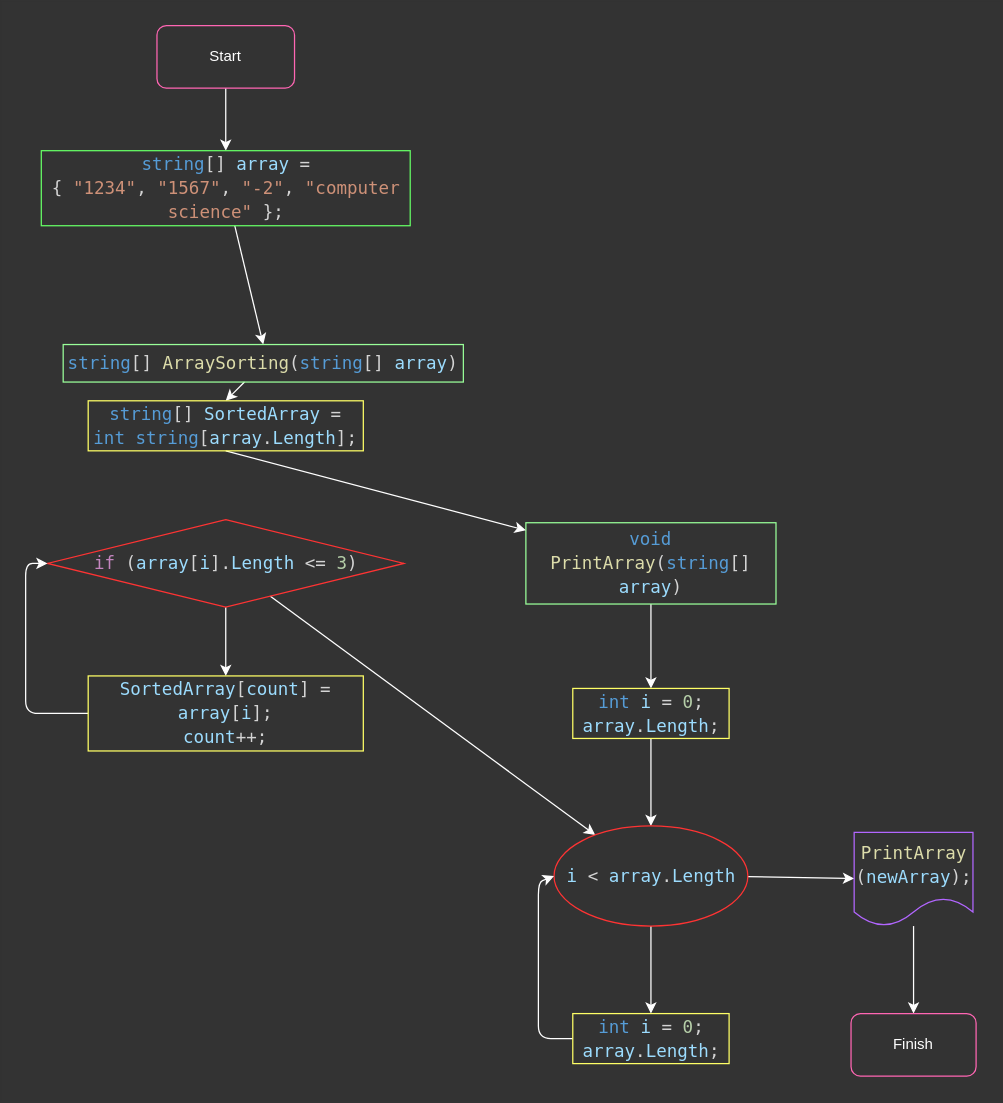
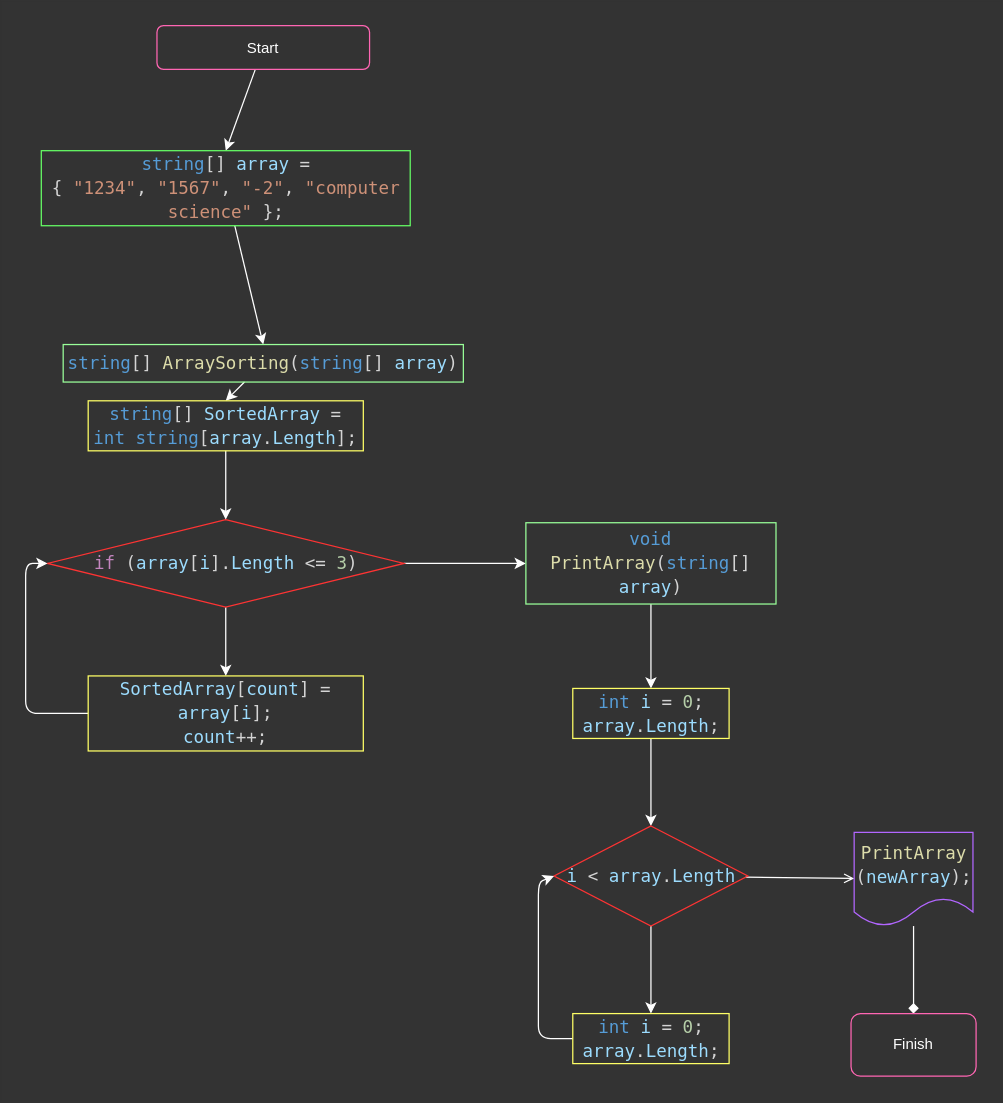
  <mxCell id="0" />
  <mxCell id="1" parent="0" />
  <mxCell id="2" style="edgeStyle=none;html=1;entryX=0.5;entryY=0;entryDx=0;entryDy=0;fontColor=#000000;labelBackgroundColor=none;shadow=0;fillColor=none;strokeColor=#FFFFFF;" edge="1" parent="1" source="3" target="5"><mxGeometry relative="1" as="geometry" /></mxCell>
- <mxCell id="3" value="&lt;font color=&quot;#ffffff&quot;&gt;Start&lt;/font&gt;" style="rounded=1;whiteSpace=wrap;html=1;labelBackgroundColor=none;shadow=0;fillColor=none;strokeColor=#FF66B3;" vertex="1" parent="1"><mxGeometry x="125" y="20" width="110" height="50" as="geometry" /></mxCell>
+ <mxCell id="3" value="&lt;font color=&quot;#ffffff&quot;&gt;Start&lt;/font&gt;" style="rounded=1;whiteSpace=wrap;html=1;labelBackgroundColor=none;shadow=0;fillColor=none;strokeColor=#FF66B3;" vertex="1" parent="1"><mxGeometry x="125" y="20" width="170" height="35" as="geometry" /></mxCell>
  <mxCell id="4" style="edgeStyle=none;html=1;entryX=0.5;entryY=0;entryDx=0;entryDy=0;fontColor=#FFFFFF;labelBackgroundColor=none;shadow=0;fillColor=none;strokeColor=#FFFFFF;" edge="1" parent="1" source="5" target="7"><mxGeometry relative="1" as="geometry" /></mxCell>
  <mxCell id="5" value="&lt;div style=&quot;color: rgb(212 , 212 , 212) ; font-family: &amp;quot;droid sans mono&amp;quot; , &amp;quot;monospace&amp;quot; , monospace ; font-size: 14px ; line-height: 19px&quot;&gt;&lt;div&gt;&lt;span style=&quot;color: rgb(86 , 156 , 214)&quot;&gt;string&lt;/span&gt;[]&amp;nbsp;&lt;span style=&quot;color: rgb(156 , 220 , 254)&quot;&gt;array&lt;/span&gt;&amp;nbsp;={&amp;nbsp;&lt;span style=&quot;color: rgb(206 , 145 , 120)&quot;&gt;&quot;1234&quot;&lt;/span&gt;,&amp;nbsp;&lt;span style=&quot;color: rgb(206 , 145 , 120)&quot;&gt;&quot;1567&quot;&lt;/span&gt;,&amp;nbsp;&lt;span style=&quot;color: rgb(206 , 145 , 120)&quot;&gt;&quot;-2&quot;&lt;/span&gt;,&amp;nbsp;&lt;span style=&quot;color: rgb(206 , 145 , 120)&quot;&gt;&quot;computer science&quot;&lt;/span&gt;&amp;nbsp;};&lt;br&gt;&lt;/div&gt;&lt;div style=&quot;&quot;&gt;&lt;span style=&quot;color: #dcdcaa&quot;&gt;&lt;/span&gt;&lt;/div&gt;&lt;/div&gt;" style="rounded=0;whiteSpace=wrap;html=1;labelBackgroundColor=none;shadow=0;fillColor=none;strokeColor=#66FF66;" vertex="1" parent="1"><mxGeometry x="32.5" y="120" width="295" height="60" as="geometry" /></mxCell>
  <mxCell id="6" style="edgeStyle=none;html=1;entryX=0.5;entryY=0;entryDx=0;entryDy=0;fontColor=#FFFFFF;labelBackgroundColor=none;shadow=0;fillColor=none;strokeColor=#FFFFFF;" edge="1" parent="1" source="7" target="16"><mxGeometry relative="1" as="geometry" /></mxCell>
  <mxCell id="7" value="&lt;span style=&quot;font-family: &amp;quot;droid sans mono&amp;quot; , &amp;quot;monospace&amp;quot; , monospace ; font-size: 14px ; color: rgb(86 , 156 , 214)&quot;&gt;string&lt;/span&gt;&lt;span style=&quot;color: rgb(212 , 212 , 212) ; font-family: &amp;quot;droid sans mono&amp;quot; , &amp;quot;monospace&amp;quot; , monospace ; font-size: 14px&quot;&gt;[]&amp;nbsp;&lt;/span&gt;&lt;span style=&quot;font-family: &amp;quot;droid sans mono&amp;quot; , &amp;quot;monospace&amp;quot; , monospace ; font-size: 14px ; color: rgb(220 , 220 , 170)&quot;&gt;ArraySorting&lt;/span&gt;&lt;span style=&quot;color: rgb(212 , 212 , 212) ; font-family: &amp;quot;droid sans mono&amp;quot; , &amp;quot;monospace&amp;quot; , monospace ; font-size: 14px&quot;&gt;(&lt;/span&gt;&lt;span style=&quot;font-family: &amp;quot;droid sans mono&amp;quot; , &amp;quot;monospace&amp;quot; , monospace ; font-size: 14px ; color: rgb(86 , 156 , 214)&quot;&gt;string&lt;/span&gt;&lt;span style=&quot;color: rgb(212 , 212 , 212) ; font-family: &amp;quot;droid sans mono&amp;quot; , &amp;quot;monospace&amp;quot; , monospace ; font-size: 14px&quot;&gt;[]&amp;nbsp;&lt;/span&gt;&lt;span style=&quot;font-family: &amp;quot;droid sans mono&amp;quot; , &amp;quot;monospace&amp;quot; , monospace ; font-size: 14px ; color: rgb(156 , 220 , 254)&quot;&gt;array&lt;/span&gt;&lt;span style=&quot;color: rgb(212 , 212 , 212) ; font-family: &amp;quot;droid sans mono&amp;quot; , &amp;quot;monospace&amp;quot; , monospace ; font-size: 14px&quot;&gt;)&lt;/span&gt;" style="rounded=0;whiteSpace=wrap;html=1;labelBackgroundColor=none;shadow=0;fillColor=none;strokeColor=#99FF99;" vertex="1" parent="1"><mxGeometry x="50" y="275" width="320" height="30" as="geometry" /></mxCell>
  <mxCell id="8" style="edgeStyle=none;html=1;fontColor=#FFFFFF;labelBackgroundColor=none;shadow=0;fillColor=none;strokeColor=#FFFFFF;" edge="1" parent="1" source="10" target="12"><mxGeometry relative="1" as="geometry" /></mxCell>
- <mxCell id="9" style="edgeStyle=none;html=1;fontColor=#FFFFFF;labelBackgroundColor=none;shadow=0;fillColor=none;strokeColor=#FFFFFF;" edge="1" parent="1" source="10" target="21"><mxGeometry relative="1" as="geometry" /></mxCell>
+ <mxCell id="9" style="edgeStyle=none;html=1;fontColor=#FFFFFF;labelBackgroundColor=none;shadow=0;fillColor=none;strokeColor=#FFFFFF;" edge="1" parent="1" source="10" target="14"><mxGeometry relative="1" as="geometry" /></mxCell>
  <mxCell id="10" value="&lt;div style=&quot;color: rgb(212 , 212 , 212) ; font-family: &amp;quot;droid sans mono&amp;quot; , &amp;quot;monospace&amp;quot; , monospace ; font-size: 14px ; line-height: 19px&quot;&gt; &lt;span style=&quot;color: rgb(197 , 134 , 192)&quot;&gt;if&lt;/span&gt; (&lt;span style=&quot;color: rgb(156 , 220 , 254)&quot;&gt;array&lt;/span&gt;[&lt;span style=&quot;color: rgb(156 , 220 , 254)&quot;&gt;i&lt;/span&gt;].&lt;span style=&quot;color: rgb(156 , 220 , 254)&quot;&gt;Length&lt;/span&gt; &amp;lt;= &lt;span style=&quot;color: rgb(181 , 206 , 168)&quot;&gt;3&lt;/span&gt;)&lt;/div&gt;" style="rhombus;whiteSpace=wrap;html=1;labelBackgroundColor=none;shadow=0;fillColor=none;strokeColor=#FF3333;" vertex="1" parent="1"><mxGeometry x="37.5" y="415" width="285" height="70" as="geometry" /></mxCell>
  <mxCell id="11" style="edgeStyle=none;html=1;entryX=0;entryY=0.5;entryDx=0;entryDy=0;fontColor=#FFFFFF;labelBackgroundColor=none;shadow=0;fillColor=none;strokeColor=#FFFFFF;" edge="1" parent="1" source="12" target="10"><mxGeometry relative="1" as="geometry"><Array as="points"><mxPoint x="20" y="570" /><mxPoint x="20" y="450" /></Array></mxGeometry></mxCell>
  <mxCell id="12" value="&lt;div style=&quot;color: rgb(212 , 212 , 212) ; font-family: &amp;quot;droid sans mono&amp;quot; , &amp;quot;monospace&amp;quot; , monospace ; font-size: 14px ; line-height: 19px&quot;&gt;&lt;div&gt;&lt;span style=&quot;color: rgb(156 , 220 , 254)&quot;&gt;SortedArray&lt;/span&gt;[&lt;span style=&quot;color: rgb(156 , 220 , 254)&quot;&gt;count&lt;/span&gt;] = &lt;span style=&quot;color: rgb(156 , 220 , 254)&quot;&gt;array&lt;/span&gt;[&lt;span style=&quot;color: rgb(156 , 220 , 254)&quot;&gt;i&lt;/span&gt;];&lt;/div&gt;&lt;div&gt;            &lt;span style=&quot;color: rgb(156 , 220 , 254)&quot;&gt;count&lt;/span&gt;++;&lt;/div&gt;&lt;/div&gt;" style="rounded=0;whiteSpace=wrap;html=1;labelBackgroundColor=none;shadow=0;fillColor=none;strokeColor=#FFFF66;" vertex="1" parent="1"><mxGeometry x="70" y="540" width="220" height="60" as="geometry" /></mxCell>
  <mxCell id="13" style="edgeStyle=none;html=1;fontColor=#FFFFFF;labelBackgroundColor=none;shadow=0;fillColor=none;strokeColor=#FFFFFF;" edge="1" parent="1" source="14" target="18"><mxGeometry relative="1" as="geometry" /></mxCell>
  <mxCell id="14" value="&lt;div style=&quot;color: rgb(212 , 212 , 212) ; font-family: &amp;quot;droid sans mono&amp;quot; , &amp;quot;monospace&amp;quot; , monospace ; font-size: 14px ; line-height: 19px&quot;&gt;&lt;div&gt;&lt;span style=&quot;color: rgb(86 , 156 , 214)&quot;&gt;void&lt;/span&gt; &lt;span style=&quot;color: rgb(220 , 220 , 170)&quot;&gt;PrintArray&lt;/span&gt;(&lt;span style=&quot;color: rgb(86 , 156 , 214)&quot;&gt;string&lt;/span&gt;[] &lt;span style=&quot;color: rgb(156 , 220 , 254)&quot;&gt;array&lt;/span&gt;)&lt;/div&gt;&lt;div style=&quot;&quot;&gt;&lt;/div&gt;&lt;/div&gt;" style="rounded=0;whiteSpace=wrap;html=1;labelBackgroundColor=none;shadow=0;fillColor=none;strokeColor=#99FF99;" vertex="1" parent="1"><mxGeometry x="420" y="417.5" width="200" height="65" as="geometry" /></mxCell>
- <mxCell id="15" style="edgeStyle=none;html=1;exitX=0.5;exitY=1;exitDx=0;exitDy=0;fontColor=#FFFFFF;labelBackgroundColor=none;shadow=0;fillColor=none;strokeColor=#FFFFFF;" edge="1" parent="1" source="16" target="14"><mxGeometry relative="1" as="geometry" /></mxCell>
+ <mxCell id="15" style="edgeStyle=none;html=1;exitX=0.5;exitY=1;exitDx=0;exitDy=0;entryX=0.5;entryY=0;entryDx=0;entryDy=0;fontColor=#FFFFFF;labelBackgroundColor=none;shadow=0;fillColor=none;strokeColor=#FFFFFF;" edge="1" parent="1" source="16" target="10"><mxGeometry relative="1" as="geometry" /></mxCell>
  <mxCell id="16" value="&lt;div style=&quot;color: rgb(212 , 212 , 212) ; font-family: &amp;quot;droid sans mono&amp;quot; , &amp;quot;monospace&amp;quot; , monospace ; font-size: 14px ; line-height: 19px&quot;&gt;&lt;div&gt;&lt;div style=&quot;font-family: &amp;quot;droid sans mono&amp;quot; , &amp;quot;monospace&amp;quot; , monospace ; line-height: 19px&quot;&gt;&lt;div&gt;    &lt;span style=&quot;color: rgb(86 , 156 , 214)&quot;&gt;string&lt;/span&gt;[] &lt;span style=&quot;color: rgb(156 , 220 , 254)&quot;&gt;SortedArray&lt;/span&gt; = &lt;span style=&quot;color: rgb(86 , 156 , 214)&quot;&gt;int&lt;/span&gt; &lt;span style=&quot;color: rgb(86 , 156 , 214)&quot;&gt;string&lt;/span&gt;[&lt;span style=&quot;color: rgb(156 , 220 , 254)&quot;&gt;array&lt;/span&gt;.&lt;span style=&quot;color: rgb(156 , 220 , 254)&quot;&gt;Length&lt;/span&gt;];&lt;/div&gt;&lt;div style=&quot;&quot;&gt;&lt;/div&gt;&lt;/div&gt;&lt;/div&gt;&lt;/div&gt;" style="rounded=0;whiteSpace=wrap;html=1;labelBackgroundColor=none;shadow=0;fillColor=none;strokeColor=#FFFF66;" vertex="1" parent="1"><mxGeometry x="70" y="320" width="220" height="40" as="geometry" /></mxCell>
  <mxCell id="17" style="edgeStyle=none;html=1;fontColor=#FFFFFF;labelBackgroundColor=none;shadow=0;fillColor=none;strokeColor=#FFFFFF;" edge="1" parent="1" source="18" target="21"><mxGeometry relative="1" as="geometry" /></mxCell>
  <mxCell id="18" value="&lt;div style=&quot;color: rgb(212 , 212 , 212) ; font-family: &amp;quot;droid sans mono&amp;quot; , &amp;quot;monospace&amp;quot; , monospace ; font-size: 14px ; line-height: 19px&quot;&gt;&lt;div style=&quot;font-family: &amp;quot;droid sans mono&amp;quot; , &amp;quot;monospace&amp;quot; , monospace ; line-height: 19px&quot;&gt;&lt;div&gt;&lt;div style=&quot;font-family: &amp;quot;droid sans mono&amp;quot; , &amp;quot;monospace&amp;quot; , monospace ; line-height: 19px&quot;&gt;&lt;span style=&quot;color: rgb(86 , 156 , 214)&quot;&gt;int&lt;/span&gt; &lt;span style=&quot;color: rgb(156 , 220 , 254)&quot;&gt;i&lt;/span&gt; = &lt;span style=&quot;color: rgb(181 , 206 , 168)&quot;&gt;0&lt;/span&gt;; &lt;span style=&quot;color: rgb(156 , 220 , 254)&quot;&gt;array&lt;/span&gt;.&lt;span style=&quot;color: rgb(156 , 220 , 254)&quot;&gt;Length&lt;/span&gt;;&lt;/div&gt;&lt;/div&gt;&lt;div style=&quot;&quot;&gt;&lt;/div&gt;&lt;/div&gt;&lt;/div&gt;" style="rounded=0;whiteSpace=wrap;html=1;labelBackgroundColor=none;shadow=0;fillColor=none;strokeColor=#FFFF66;" vertex="1" parent="1"><mxGeometry x="457.5" y="550" width="125" height="40" as="geometry" /></mxCell>
- <mxCell id="19" style="edgeStyle=none;html=1;fontColor=#FFFFFF;labelBackgroundColor=none;shadow=0;fillColor=none;strokeColor=#FFFFFF;" edge="1" parent="1" source="21" target="25"><mxGeometry relative="1" as="geometry" /></mxCell>
+ <mxCell id="19" style="edgeStyle=none;html=1;fontColor=#FFFFFF;labelBackgroundColor=none;shadow=0;fillColor=none;strokeColor=#FFFFFF;endArrow=open;" edge="1" parent="1" source="21" target="25"><mxGeometry relative="1" as="geometry" /></mxCell>
  <mxCell id="20" style="edgeStyle=none;html=1;fontColor=#FFFFFF;labelBackgroundColor=none;shadow=0;fillColor=none;strokeColor=#FFFFFF;" edge="1" parent="1" source="21" target="23"><mxGeometry relative="1" as="geometry" /></mxCell>
- <mxCell id="21" value="&lt;div style=&quot;color: rgb(212 , 212 , 212) ; font-family: &amp;quot;droid sans mono&amp;quot; , &amp;quot;monospace&amp;quot; , monospace ; font-size: 14px ; line-height: 19px&quot;&gt;&lt;div style=&quot;font-family: &amp;quot;droid sans mono&amp;quot; , &amp;quot;monospace&amp;quot; , monospace ; line-height: 19px&quot;&gt;&lt;span style=&quot;color: rgb(156 , 220 , 254)&quot;&gt;i&lt;/span&gt; &amp;lt; &lt;span style=&quot;color: rgb(156 , 220 , 254)&quot;&gt;array&lt;/span&gt;.&lt;span style=&quot;color: rgb(156 , 220 , 254)&quot;&gt;Length&lt;/span&gt;&lt;/div&gt;&lt;/div&gt;" style="ellipse;whiteSpace=wrap;html=1;labelBackgroundColor=none;shadow=0;fillColor=none;strokeColor=#FF3333;" vertex="1" parent="1"><mxGeometry x="442.5" y="660" width="155" height="80" as="geometry" /></mxCell>
+ <mxCell id="21" value="&lt;div style=&quot;color: rgb(212 , 212 , 212) ; font-family: &amp;quot;droid sans mono&amp;quot; , &amp;quot;monospace&amp;quot; , monospace ; font-size: 14px ; line-height: 19px&quot;&gt;&lt;div style=&quot;font-family: &amp;quot;droid sans mono&amp;quot; , &amp;quot;monospace&amp;quot; , monospace ; line-height: 19px&quot;&gt;&lt;span style=&quot;color: rgb(156 , 220 , 254)&quot;&gt;i&lt;/span&gt; &amp;lt; &lt;span style=&quot;color: rgb(156 , 220 , 254)&quot;&gt;array&lt;/span&gt;.&lt;span style=&quot;color: rgb(156 , 220 , 254)&quot;&gt;Length&lt;/span&gt;&lt;/div&gt;&lt;/div&gt;" style="rhombus;whiteSpace=wrap;html=1;labelBackgroundColor=none;shadow=0;fillColor=none;strokeColor=#FF3333;" vertex="1" parent="1"><mxGeometry x="442.5" y="660" width="155" height="80" as="geometry" /></mxCell>
  <mxCell id="22" style="edgeStyle=none;html=1;entryX=0;entryY=0.5;entryDx=0;entryDy=0;fontColor=#FFFFFF;labelBackgroundColor=none;shadow=0;fillColor=none;strokeColor=#FFFFFF;" edge="1" parent="1" source="23" target="21"><mxGeometry relative="1" as="geometry"><Array as="points"><mxPoint x="430" y="830" /><mxPoint x="430" y="705" /></Array></mxGeometry></mxCell>
  <mxCell id="23" value="&lt;div style=&quot;color: rgb(212 , 212 , 212) ; font-family: &amp;quot;droid sans mono&amp;quot; , &amp;quot;monospace&amp;quot; , monospace ; font-size: 14px ; line-height: 19px&quot;&gt;&lt;div style=&quot;font-family: &amp;quot;droid sans mono&amp;quot; , &amp;quot;monospace&amp;quot; , monospace ; line-height: 19px&quot;&gt;&lt;div&gt;&lt;div style=&quot;font-family: &amp;quot;droid sans mono&amp;quot; , &amp;quot;monospace&amp;quot; , monospace ; line-height: 19px&quot;&gt;&lt;span style=&quot;color: rgb(86 , 156 , 214)&quot;&gt;int&lt;/span&gt; &lt;span style=&quot;color: rgb(156 , 220 , 254)&quot;&gt;i&lt;/span&gt; = &lt;span style=&quot;color: rgb(181 , 206 , 168)&quot;&gt;0&lt;/span&gt;; &lt;span style=&quot;color: rgb(156 , 220 , 254)&quot;&gt;array&lt;/span&gt;.&lt;span style=&quot;color: rgb(156 , 220 , 254)&quot;&gt;Length&lt;/span&gt;;&lt;/div&gt;&lt;/div&gt;&lt;div style=&quot;&quot;&gt;&lt;/div&gt;&lt;/div&gt;&lt;/div&gt;" style="rounded=0;whiteSpace=wrap;html=1;labelBackgroundColor=none;shadow=0;fillColor=none;strokeColor=#FFFF66;" vertex="1" parent="1"><mxGeometry x="457.5" y="810" width="125" height="40" as="geometry" /></mxCell>
- <mxCell id="24" style="edgeStyle=none;html=1;fontColor=#FFFFFF;labelBackgroundColor=none;shadow=0;fillColor=none;strokeColor=#FFFFFF;" edge="1" parent="1" source="25" target="26"><mxGeometry relative="1" as="geometry" /></mxCell>
+ <mxCell id="24" style="edgeStyle=none;html=1;fontColor=#FFFFFF;labelBackgroundColor=none;shadow=0;fillColor=none;strokeColor=#FFFFFF;endArrow=diamond;" edge="1" parent="1" source="25" target="26"><mxGeometry relative="1" as="geometry" /></mxCell>
  <mxCell id="25" value="&lt;div style=&quot;color: rgb(212 , 212 , 212) ; font-family: &amp;quot;droid sans mono&amp;quot; , &amp;quot;monospace&amp;quot; , monospace ; font-size: 14px ; line-height: 19px&quot;&gt;&lt;div&gt;&lt;span style=&quot;color: rgb(220 , 220 , 170)&quot;&gt;PrintArray&lt;/span&gt;&lt;/div&gt;&lt;div&gt;(&lt;span style=&quot;color: rgb(156 , 220 , 254)&quot;&gt;newArray&lt;/span&gt;);&lt;/div&gt;&lt;/div&gt;" style="shape=document;whiteSpace=wrap;html=1;boundedLbl=1;labelBackgroundColor=none;shadow=0;fillColor=none;strokeColor=#B266FF;" vertex="1" parent="1"><mxGeometry x="682.5" y="665" width="95" height="75" as="geometry" /></mxCell>
  <mxCell id="26" value="&lt;font color=&quot;#ffffff&quot;&gt;Finish&lt;/font&gt;" style="rounded=1;whiteSpace=wrap;html=1;labelBackgroundColor=none;shadow=0;fillColor=none;strokeColor=#FF66B3;" vertex="1" parent="1"><mxGeometry x="680" y="810" width="100" height="50" as="geometry" /></mxCell>
